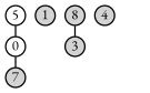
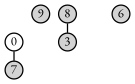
  graph {
    fontname="EB Garamond"
    fontsize=12
    nodesep=0.1
    ranksep=0.1
    node [fillcolor=lightgray fixedsize=true fontname="EB Garamond" fontsize=10 shape=circle style=filled]
    edge [fontname="EB Garamond"]
    0 [fillcolor=white width=0.2]
    7 [width=0.2]
-   1 [width=0.2]
+   1 [width=0.2 label=9]
    n4 [label=8 width=0.2]
    3 [width=0.2]
-   4 [width=0.2]
-   5 [fillcolor=white width=0.2]
+   6 [width=0.2]
    0 -- 7
    n4 -- 3
-   5 -- 0
  }
